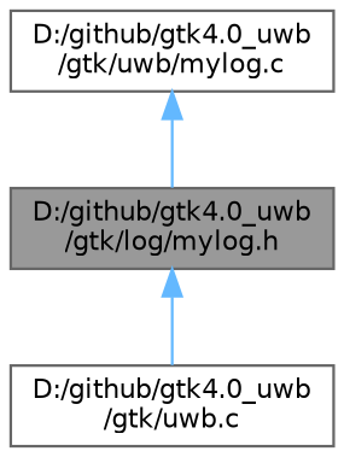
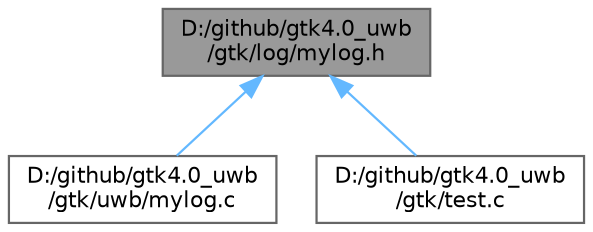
  digraph {
    node [color=grey40 fillcolor=white fontname=Helvetica fontsize=10 shape=box style=filled]
    edge [color=steelblue1 dir=back fontname=Helvetica fontsize=10 labelfontname=Helvetica labelfontsize=10 style=solid]
    n1 [color=gray40 fillcolor=grey60 fontcolor=black height=0.2 label="D:/github/gtk4.0_uwb\l/gtk/log/mylog.h" width=0.4]
    n2 [height=0.2 label="D:/github/gtk4.0_uwb\l/gtk/uwb/mylog.c" width=0.4]
-   n3 [height=0.2 label="D:/github/gtk4.0_uwb\l/gtk/uwb.c" width=0.4]
-   n2 -> n1
+   n3 [height=0.2 label="D:/github/gtk4.0_uwb\l/gtk/test.c" width=0.4]
+   n1 -> n2
    n1 -> n3
  }
